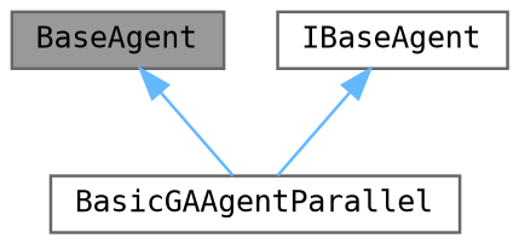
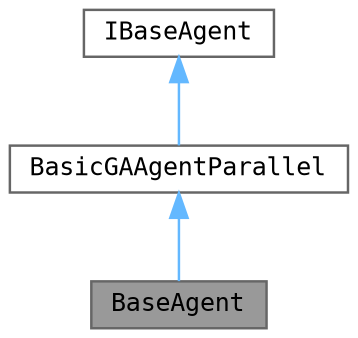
  digraph {
    fontname="DejaVu Sans Mono"
    node [color=gray40 fillcolor=white fontname="DejaVu Sans Mono" fontsize=10 shape=box style=filled]
    edge [color=steelblue1 dir=back fontname="DejaVu Sans Mono" fontsize=10 labelfontname=Helvetica labelfontsize=10 style=solid]
    n1 [fillcolor=grey60 fontcolor=black height=0.2 label=BaseAgent width=0.4]
    n2 [height=0.2 label=BasicGAAgentParallel width=0.4]
    n3 [height=0.2 label=IBaseAgent width=0.4]
-   n1 -> n2
+   n2 -> n1
    n3 -> n2
  }
